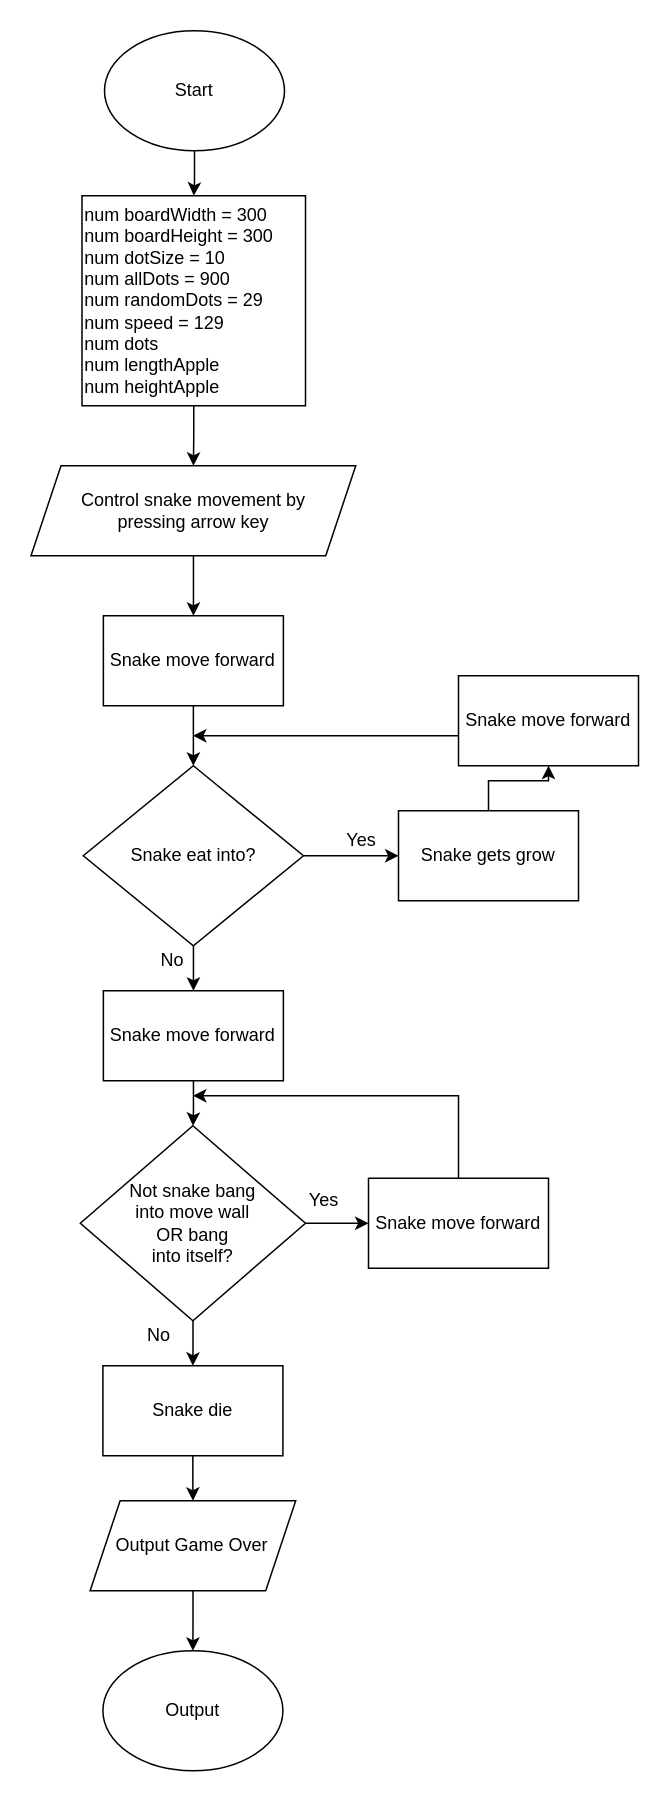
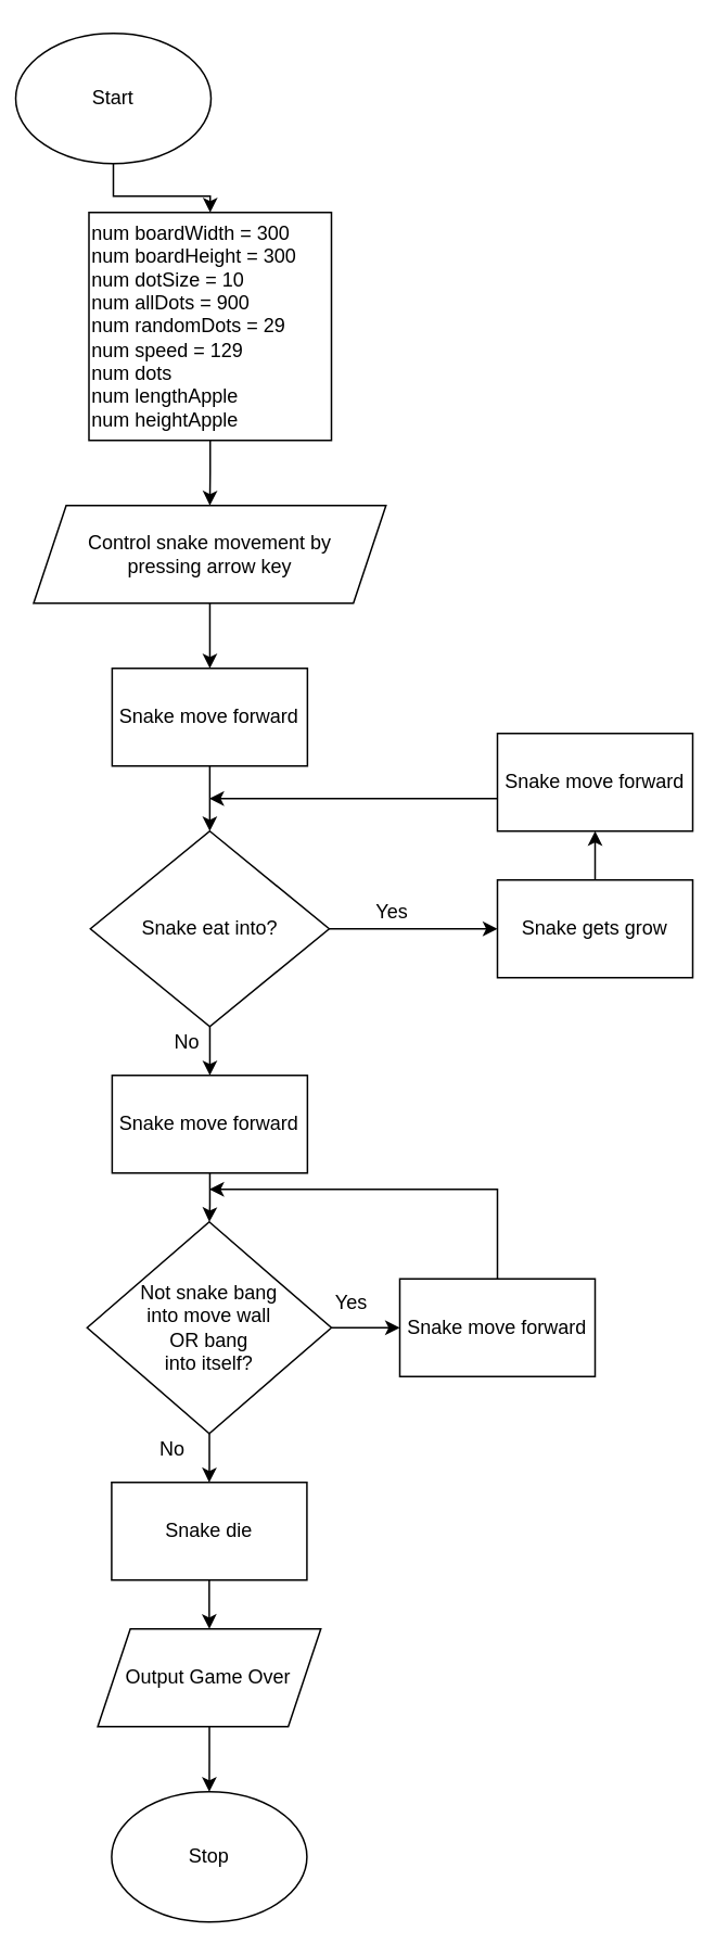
  <mxCell id="0" />
  <mxCell id="1" parent="0" />
  <mxCell id="2" value="" style="edgeStyle=orthogonalEdgeStyle;rounded=0;orthogonalLoop=1;jettySize=auto;html=1;" edge="1" parent="1" source="3" target="5"><mxGeometry relative="1" as="geometry" /></mxCell>
- <mxCell id="3" value="Start" style="ellipse;whiteSpace=wrap;html=1;" vertex="1" parent="1"><mxGeometry x="69" width="120" height="80" as="geometry" y="20" /></mxCell>
+ <mxCell id="3" value="Start" style="ellipse;whiteSpace=wrap;html=1;" vertex="1" parent="1"><mxGeometry x="9" y="20" width="120" height="80" as="geometry" /></mxCell>
  <mxCell id="4" value="" style="edgeStyle=orthogonalEdgeStyle;rounded=0;orthogonalLoop=1;jettySize=auto;html=1;" edge="1" parent="1" source="5" target="7"><mxGeometry relative="1" as="geometry" /></mxCell>
  <mxCell id="5" value="num boardWidth = 300&lt;br&gt;num boardHeight = 300&lt;br&gt;num dotSize = 10&lt;br&gt;num allDots = 900&lt;br&gt;num randomDots = 29&lt;br&gt;num speed = 129&lt;br&gt;num dots&lt;br&gt;num lengthApple&lt;br&gt;num heightApple" style="whiteSpace=wrap;html=1;align=left;" vertex="1" parent="1"><mxGeometry x="54" y="130" width="149" height="140" as="geometry" /></mxCell>
  <mxCell id="6" value="" style="edgeStyle=orthogonalEdgeStyle;rounded=0;orthogonalLoop=1;jettySize=auto;html=1;" edge="1" parent="1" source="7" target="14"><mxGeometry relative="1" as="geometry" /></mxCell>
  <mxCell id="7" value="Control snake movement by &lt;br&gt;pressing arrow key&lt;br&gt;&lt;div&gt;&lt;/div&gt;" style="shape=parallelogram;perimeter=parallelogramPerimeter;whiteSpace=wrap;html=1;fixedSize=1;align=center;" vertex="1" parent="1"><mxGeometry x="20" y="310" width="216.5" height="60" as="geometry" /></mxCell>
  <mxCell id="8" value="" style="edgeStyle=orthogonalEdgeStyle;rounded=0;orthogonalLoop=1;jettySize=auto;html=1;" edge="1" parent="1" source="10" target="12"><mxGeometry relative="1" as="geometry" /></mxCell>
  <mxCell id="9" value="" style="edgeStyle=orthogonalEdgeStyle;rounded=0;orthogonalLoop=1;jettySize=auto;html=1;" edge="1" parent="1" source="10" target="21"><mxGeometry relative="1" as="geometry" /></mxCell>
  <mxCell id="10" value="Snake eat into?" style="rhombus;whiteSpace=wrap;html=1;" vertex="1" parent="1"><mxGeometry x="54.88" y="510" width="146.75" height="120" as="geometry" /></mxCell>
  <mxCell id="11" value="" style="edgeStyle=orthogonalEdgeStyle;rounded=0;orthogonalLoop=1;jettySize=auto;html=1;" edge="1" parent="1" source="12" target="15"><mxGeometry relative="1" as="geometry" /></mxCell>
- <mxCell id="12" value="Snake gets grow" style="whiteSpace=wrap;html=1;" vertex="1" parent="1"><mxGeometry x="264.995" y="540" width="120" height="60" as="geometry" /></mxCell>
+ <mxCell id="12" value="Snake gets grow" style="whiteSpace=wrap;html=1;" vertex="1" parent="1"><mxGeometry x="304.995" y="540" width="120" height="60" as="geometry" /></mxCell>
  <mxCell id="13" value="" style="edgeStyle=orthogonalEdgeStyle;rounded=0;orthogonalLoop=1;jettySize=auto;html=1;" edge="1" parent="1" source="14" target="10"><mxGeometry relative="1" as="geometry" /></mxCell>
  <mxCell id="14" value="Snake move forward" style="whiteSpace=wrap;html=1;" vertex="1" parent="1"><mxGeometry x="68.25" y="410" width="120" height="60" as="geometry" /></mxCell>
  <mxCell id="15" value="Snake move forward" style="whiteSpace=wrap;html=1;" vertex="1" parent="1"><mxGeometry x="304.995" y="450" width="120" height="60" as="geometry" /></mxCell>
  <mxCell id="16" value="" style="endArrow=classic;html=1;" edge="1" parent="1"><mxGeometry width="50" height="50" relative="1" as="geometry"><mxPoint x="305" y="490" as="sourcePoint" /><mxPoint x="128" y="490" as="targetPoint" /></mxGeometry></mxCell>
  <mxCell id="17" value="" style="edgeStyle=orthogonalEdgeStyle;rounded=0;orthogonalLoop=1;jettySize=auto;html=1;" edge="1" parent="1" source="19" target="23"><mxGeometry relative="1" as="geometry" /></mxCell>
  <mxCell id="18" value="" style="edgeStyle=orthogonalEdgeStyle;rounded=0;orthogonalLoop=1;jettySize=auto;html=1;" edge="1" parent="1" source="19" target="24"><mxGeometry relative="1" as="geometry" /></mxCell>
  <mxCell id="19" value="Not snake bang &lt;br&gt;into move wall&lt;br&gt;OR bang &lt;br&gt;into itself?" style="rhombus;whiteSpace=wrap;html=1;" vertex="1" parent="1"><mxGeometry x="52.88" y="750" width="150.12" height="130" as="geometry" /></mxCell>
  <mxCell id="20" value="" style="edgeStyle=orthogonalEdgeStyle;rounded=0;orthogonalLoop=1;jettySize=auto;html=1;" edge="1" parent="1" source="21" target="19"><mxGeometry relative="1" as="geometry" /></mxCell>
  <mxCell id="21" value="Snake move forward" style="whiteSpace=wrap;html=1;" vertex="1" parent="1"><mxGeometry x="68.255" y="660" width="120" height="60" as="geometry" /></mxCell>
  <mxCell id="22" value="" style="edgeStyle=orthogonalEdgeStyle;rounded=0;orthogonalLoop=1;jettySize=auto;html=1;" edge="1" parent="1" source="23" target="27"><mxGeometry relative="1" as="geometry" /></mxCell>
  <mxCell id="23" value="Snake die" style="whiteSpace=wrap;html=1;" vertex="1" parent="1"><mxGeometry x="67.94" y="910" width="120" height="60" as="geometry" /></mxCell>
  <mxCell id="24" value="Snake move forward" style="whiteSpace=wrap;html=1;" vertex="1" parent="1"><mxGeometry x="245" y="785" width="120" height="60" as="geometry" /></mxCell>
  <mxCell id="25" value="" style="endArrow=classic;html=1;exitX=0.5;exitY=0;exitDx=0;exitDy=0;rounded=0;" edge="1" parent="1" source="24"><mxGeometry width="50" height="50" relative="1" as="geometry"><mxPoint x="275" y="760" as="sourcePoint" /><mxPoint x="128" y="730" as="targetPoint" /><Array as="points"><mxPoint x="305" y="730" /></Array></mxGeometry></mxCell>
  <mxCell id="26" value="" style="edgeStyle=orthogonalEdgeStyle;rounded=0;orthogonalLoop=1;jettySize=auto;html=1;" edge="1" parent="1" source="27" target="28"><mxGeometry relative="1" as="geometry" /></mxCell>
  <mxCell id="27" value="Output Game Over" style="shape=parallelogram;perimeter=parallelogramPerimeter;whiteSpace=wrap;html=1;fixedSize=1;" vertex="1" parent="1"><mxGeometry x="59.41" y="1000" width="137.06" height="60" as="geometry" /></mxCell>
- <mxCell id="28" value="Output" style="ellipse;whiteSpace=wrap;html=1;" vertex="1" parent="1"><mxGeometry x="67.94" y="1100" width="120" height="80" as="geometry" /></mxCell>
+ <mxCell id="28" value="Stop" style="ellipse;whiteSpace=wrap;html=1;" vertex="1" parent="1"><mxGeometry x="67.94" y="1100" width="120" height="80" as="geometry" /></mxCell>
  <mxCell id="29" value="Yes" style="text;html=1;align=center;verticalAlign=middle;resizable=0;points=[];autosize=1;" vertex="1" parent="1"><mxGeometry x="200" y="790" width="30" height="20" as="geometry" /></mxCell>
  <mxCell id="30" value="No" style="text;html=1;align=center;verticalAlign=middle;resizable=0;points=[];autosize=1;" vertex="1" parent="1"><mxGeometry x="90" y="880" width="30" height="20" as="geometry" /></mxCell>
  <mxCell id="31" value="Yes" style="text;html=1;align=center;verticalAlign=middle;resizable=0;points=[];autosize=1;" vertex="1" parent="1"><mxGeometry x="225" y="550" width="30" height="20" as="geometry" /></mxCell>
  <mxCell id="32" value="No" style="text;html=1;align=center;verticalAlign=middle;resizable=0;points=[];autosize=1;" vertex="1" parent="1"><mxGeometry x="99" y="630" width="30" height="20" as="geometry" /></mxCell>
